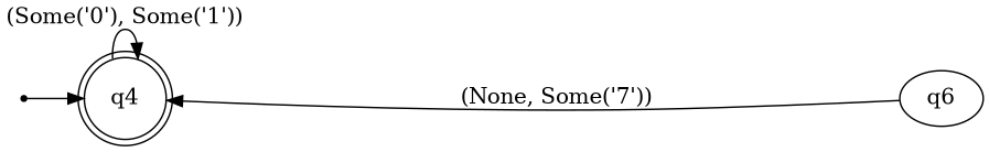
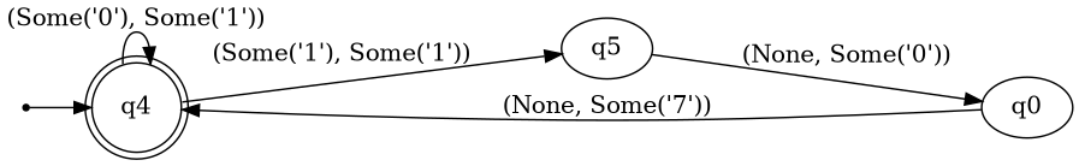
  digraph {
    rankdir=LR
    q4 [shape=doublecircle]
-   q6
+   q5
+   q6 [label=q0]
    q10 [shape=point]
    q4 -> q4 [label="(Some('0'), Some('1'))"]
+   q4 -> q5 [label="(Some('1'), Some('1'))"]
+   q5 -> q6 [label="(None, Some('0'))"]
    q6 -> q4 [label="(None, Some('7'))"]
    q10 -> q4
  }
